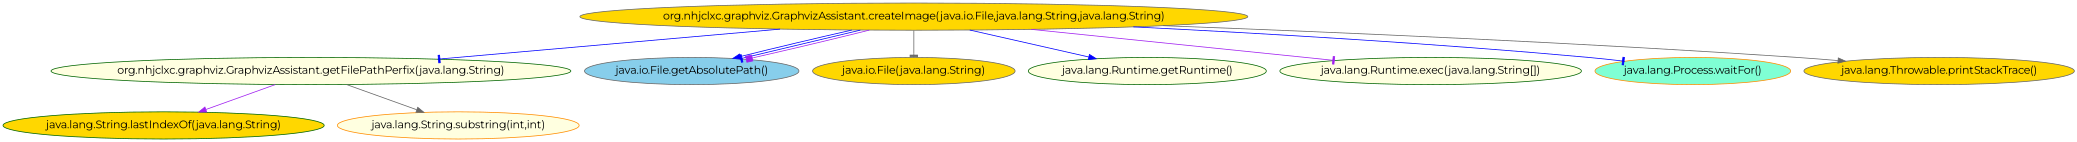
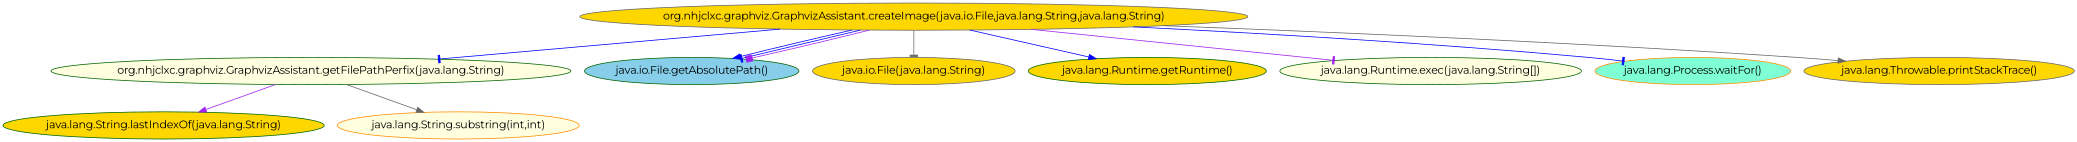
  digraph {
    fontname=Montserrat
    node [color=darkgreen fillcolor=gold fontname=Montserrat style=filled]
    edge [arrowhead=normal color=blue fontname=Montserrat]
    "java.lang.String.lastIndexOf(java.lang.String)"
    "org.nhjclxc.graphviz.GraphvizAssistant.getFilePathPerfix(java.lang.String)" [fillcolor=lightyellow]
    "java.lang.String.substring(int,int)" [color=darkorange fillcolor=lightyellow]
    "org.nhjclxc.graphviz.GraphvizAssistant.createImage(java.io.File,java.lang.String,java.lang.String)" [color=gray40]
-   "java.io.File.getAbsolutePath()" [color=gray40 fillcolor=skyblue]
+   "java.io.File.getAbsolutePath()" [fillcolor=skyblue]
    "java.io.File(java.lang.String)" [color=gray40]
-   "java.lang.Runtime.getRuntime()" [fillcolor=lightyellow]
+   "java.lang.Runtime.getRuntime()"
    "java.lang.Runtime.exec(java.lang.String[])" [fillcolor=lightyellow]
    "java.lang.Process.waitFor()" [color=darkorange fillcolor=aquamarine]
    "java.lang.Throwable.printStackTrace()" [color=gray40]
    "org.nhjclxc.graphviz.GraphvizAssistant.getFilePathPerfix(java.lang.String)" -> "java.lang.String.lastIndexOf(java.lang.String)" [color=purple]
    "org.nhjclxc.graphviz.GraphvizAssistant.getFilePathPerfix(java.lang.String)" -> "java.lang.String.substring(int,int)" [color=gray40]
    "org.nhjclxc.graphviz.GraphvizAssistant.createImage(java.io.File,java.lang.String,java.lang.String)" -> "org.nhjclxc.graphviz.GraphvizAssistant.getFilePathPerfix(java.lang.String)" [arrowhead=tee]
    "org.nhjclxc.graphviz.GraphvizAssistant.createImage(java.io.File,java.lang.String,java.lang.String)" -> "java.io.File.getAbsolutePath()"
    "org.nhjclxc.graphviz.GraphvizAssistant.createImage(java.io.File,java.lang.String,java.lang.String)" -> "java.io.File.getAbsolutePath()" [arrowhead=tee]
    "org.nhjclxc.graphviz.GraphvizAssistant.createImage(java.io.File,java.lang.String,java.lang.String)" -> "java.io.File.getAbsolutePath()" [arrowhead=box color=purple]
    "org.nhjclxc.graphviz.GraphvizAssistant.createImage(java.io.File,java.lang.String,java.lang.String)" -> "java.io.File(java.lang.String)" [arrowhead=tee color=gray40]
    "org.nhjclxc.graphviz.GraphvizAssistant.createImage(java.io.File,java.lang.String,java.lang.String)" -> "java.lang.Runtime.getRuntime()"
    "org.nhjclxc.graphviz.GraphvizAssistant.createImage(java.io.File,java.lang.String,java.lang.String)" -> "java.lang.Runtime.exec(java.lang.String[])" [arrowhead=tee color=purple]
    "org.nhjclxc.graphviz.GraphvizAssistant.createImage(java.io.File,java.lang.String,java.lang.String)" -> "java.lang.Process.waitFor()" [arrowhead=tee]
    "org.nhjclxc.graphviz.GraphvizAssistant.createImage(java.io.File,java.lang.String,java.lang.String)" -> "java.lang.Throwable.printStackTrace()" [color=gray40]
  }
